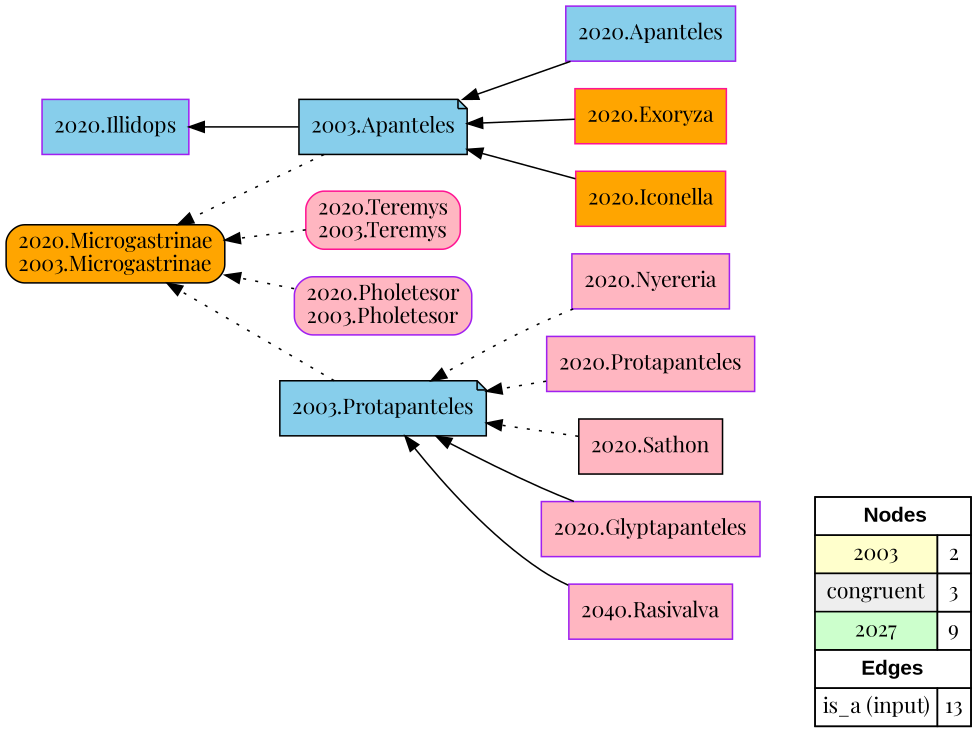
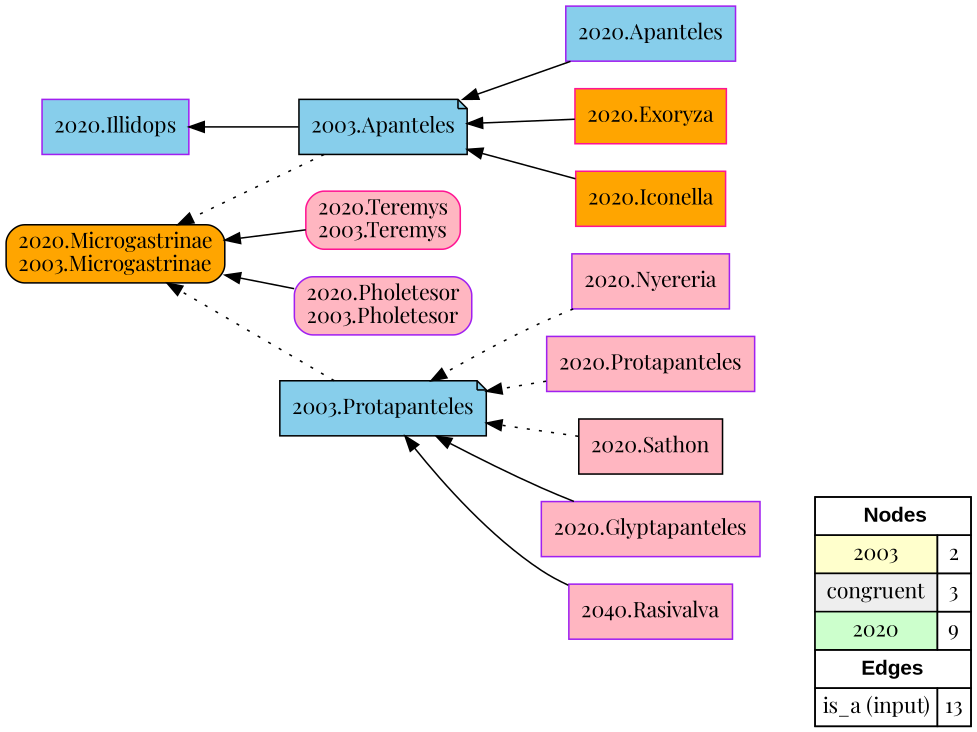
  digraph {
    fontname="Playfair Display"
    rankdir=RL
    node [fillcolor=lightpink fontname="Playfair Display" shape=box style=filled color=purple]
    edge [arrowhead=normal color="#000000" constraint=true fontname="Playfair Display" penwidth=1 style=solid]
-   n1 [fillcolor=white label=<   <TABLE BORDER="0" CELLBORDER="1" CELLSPACING="0" CELLPADDING="4">  <TR> <TD COLSPAN="2"><font face="Arial Black"> Nodes</font></TD> </TR>  <TR>   <TD bgcolor="#FFFFCC" fontname="helvetica">2003</TD>   <TD>2</TD>   </TR>  <TR>   <TD bgcolor="#EEEEEE" fontname="helvetica">congruent</TD>   <TD>3</TD>   </TR>  <TR>   <TD bgcolor="#CCFFCC" fontname="helvetica">2027</TD>   <TD>9</TD>   </TR>  <TR> <TD COLSPAN="2"><font face = "Arial Black"> Edges </font></TD> </TR>  <TR>   <TD><font color ="#000000">is_a (input)</font></TD><TD>13</TD> </TR> </TABLE>   > margin=0 color=""]
+   n1 [fillcolor=white label=<   <TABLE BORDER="0" CELLBORDER="1" CELLSPACING="0" CELLPADDING="4">  <TR> <TD COLSPAN="2"><font face="Arial Black"> Nodes</font></TD> </TR>  <TR>   <TD bgcolor="#FFFFCC" fontname="helvetica">2003</TD>   <TD>2</TD>   </TR>  <TR>   <TD bgcolor="#EEEEEE" fontname="helvetica">congruent</TD>   <TD>3</TD>   </TR>  <TR>   <TD bgcolor="#CCFFCC" fontname="helvetica">2020</TD>   <TD>9</TD>   </TR>  <TR> <TD COLSPAN="2"><font face = "Arial Black"> Edges </font></TD> </TR>  <TR>   <TD><font color ="#000000">is_a (input)</font></TD><TD>13</TD> </TR> </TABLE>   > margin=0 color=""]
    "2003.Protapanteles" [color=black fillcolor=skyblue shape=note]
    "2020.Microgastrinae\n2003.Microgastrinae" [color=black fillcolor=orange style="filled,rounded"]
    "2003.Apanteles" [color=black fillcolor=skyblue shape=note]
    "2020.Illidops" [fillcolor=skyblue]
    "2020.Teremys\n2003.Teremys" [color=deeppink style="filled,rounded"]
    "2020.Pholetesor\n2003.Pholetesor" [style="filled,rounded"]
    "2020.Nyereria"
    "2020.Protapanteles"
    "2020.Sathon" [color=black]
    "2020.Apanteles" [fillcolor=skyblue]
    "2020.Glyptapanteles"
    "2020.Exoryza" [color=deeppink fillcolor=orange]
    n14 [label="2040.Rasivalva"]
    "2020.Iconella" [color=deeppink fillcolor=orange]
    subgraph sub_1 {
      rank=source
      n1
    }
    "2003.Protapanteles" -> "2020.Microgastrinae\n2003.Microgastrinae" [style=dotted]
    "2003.Apanteles" -> "2020.Microgastrinae\n2003.Microgastrinae" [style=dotted]
    "2003.Apanteles" -> "2020.Illidops"
-   "2020.Teremys\n2003.Teremys" -> "2020.Microgastrinae\n2003.Microgastrinae" [style=dotted]
-   "2020.Pholetesor\n2003.Pholetesor" -> "2020.Microgastrinae\n2003.Microgastrinae" [style=dotted]
+   "2020.Teremys\n2003.Teremys" -> "2020.Microgastrinae\n2003.Microgastrinae"
+   "2020.Pholetesor\n2003.Pholetesor" -> "2020.Microgastrinae\n2003.Microgastrinae"
    "2020.Nyereria" -> "2003.Protapanteles" [style=dotted]
    "2020.Protapanteles" -> "2003.Protapanteles" [style=dotted]
    "2020.Sathon" -> "2003.Protapanteles" [style=dotted]
    "2020.Apanteles" -> "2003.Apanteles"
    "2020.Glyptapanteles" -> "2003.Protapanteles"
    "2020.Exoryza" -> "2003.Apanteles"
    n14 -> "2003.Protapanteles"
    "2020.Iconella" -> "2003.Apanteles"
  }
